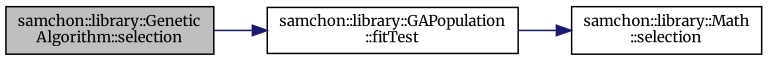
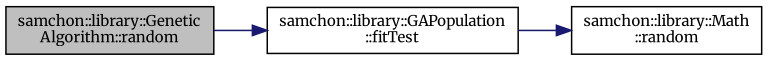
  digraph {
    fontname=Merriweather
    rankdir=LR
    node [color=black fillcolor=white fontname=Merriweather fontsize=10 shape=record style=filled]
    edge [color=midnightblue fontname=Merriweather fontsize=10 labelfontname=Helvetica labelfontsize=10 style=solid]
-   n1 [fillcolor=grey75 fontcolor=black height=0.2 label="samchon::library::Genetic\lAlgorithm::selection" width=0.4]
+   n1 [fillcolor=grey75 fontcolor=black height=0.2 label="samchon::library::Genetic\lAlgorithm::random" width=0.4]
    n2 [height=0.2 label="samchon::library::GAPopulation\l::fitTest" width=0.4]
-   n3 [height=0.2 label="samchon::library::Math\l::selection" width=0.4]
+   n3 [height=0.2 label="samchon::library::Math\l::random" width=0.4]
    n1 -> n2
    n2 -> n3
  }
